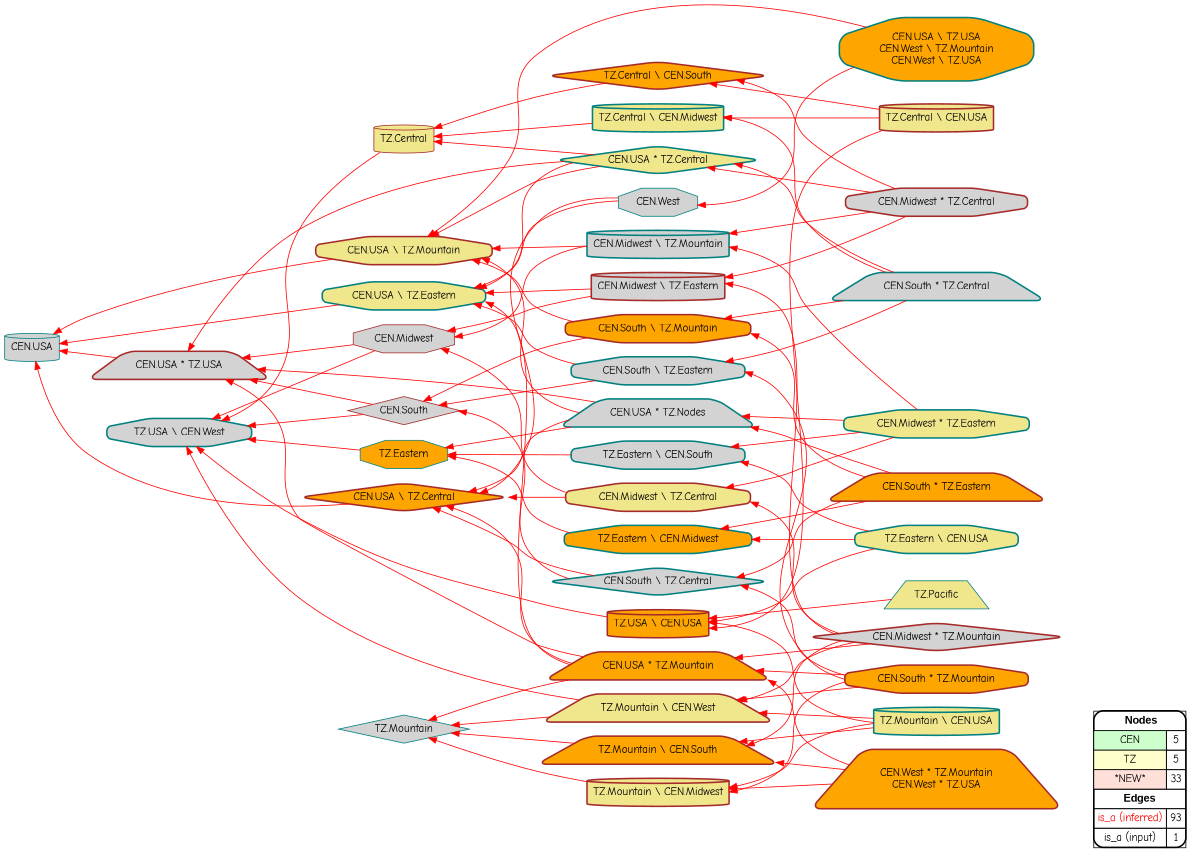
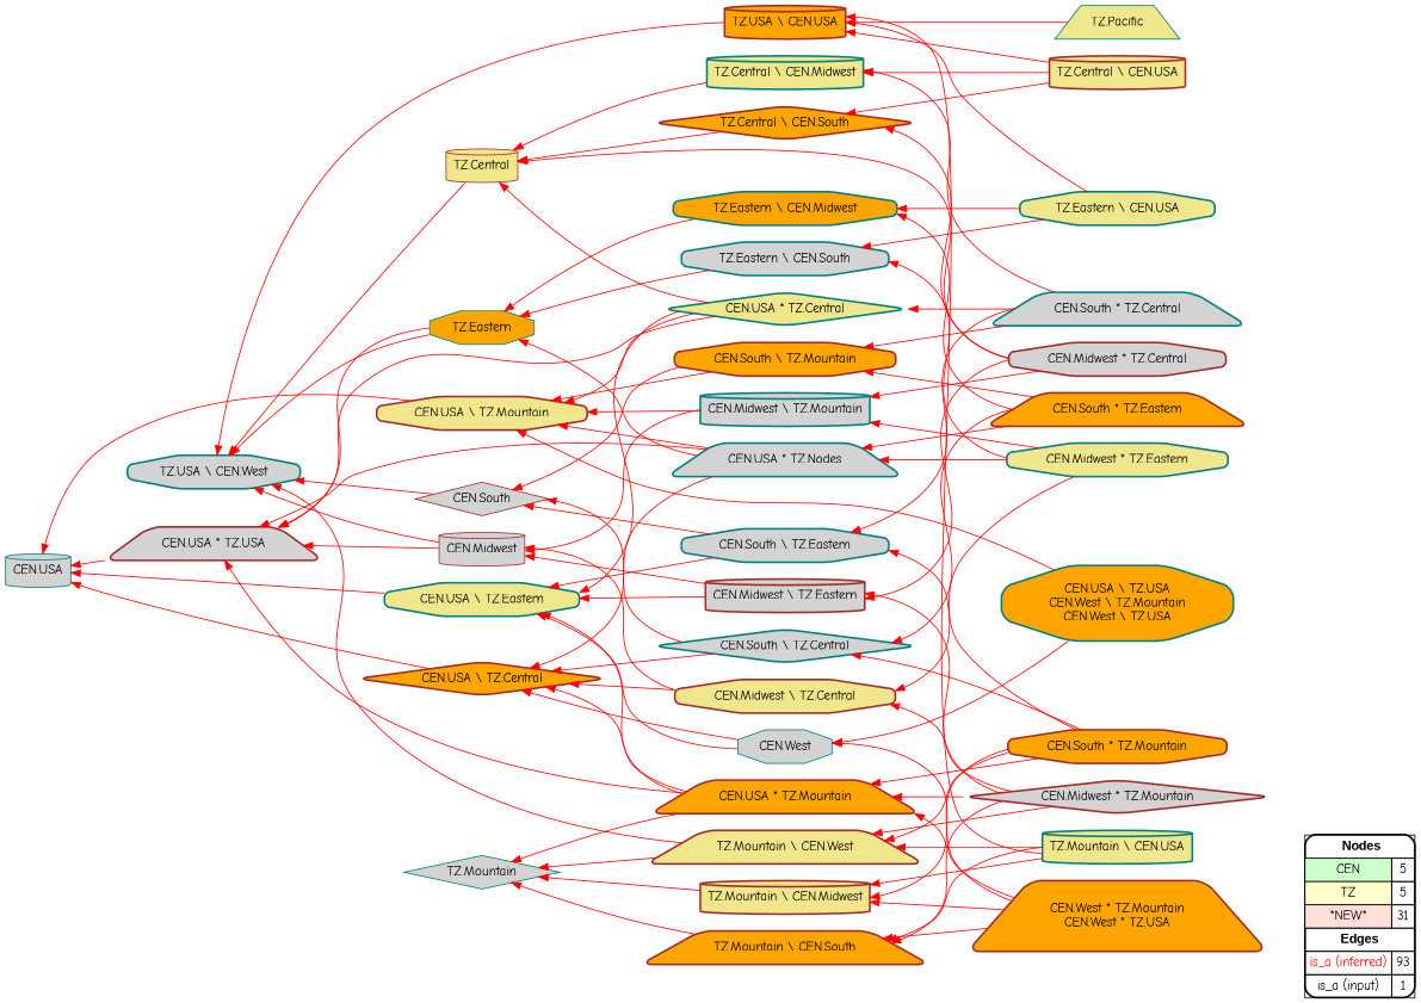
  digraph {
    fontname="Comic Neue"
    rankdir=RL
    node [fillcolor=lightgrey fontname="Comic Neue" shape=octagon style="filled,rounded,bold" color=brown]
    edge [arrowhead=normal color="#FF0000" constraint=true fontname="Comic Neue" penwidth=1 style=solid]
-   n1 [fillcolor=white label=<   <TABLE BORDER="0" CELLBORDER="1" CELLSPACING="0" CELLPADDING="4">  <TR> <TD COLSPAN="2"><font face="Arial Black"> Nodes</font></TD> </TR>  <TR>   <TD bgcolor="#CCFFCC" fontname="helvetica">CEN</TD>   <TD>5</TD>   </TR>  <TR>   <TD bgcolor="#FFFFCC" fontname="helvetica">TZ</TD>   <TD>5</TD>   </TR>  <TR>   <TD bgcolor="#FFE0D8" fontname="helvetica">*NEW*</TD>   <TD>33</TD>   </TR>  <TR> <TD COLSPAN="2"><font face = "Arial Black"> Edges </font></TD> </TR>  <TR>   <TD><font color ="#FF0000">is_a (inferred)</font></TD><TD>93</TD> </TR> <TR>   <TD><font color ="#000000">is_a (input)</font></TD><TD>1</TD> </TR> </TABLE>   > margin=0 shape=box color=""]
+   n1 [fillcolor=white label=<   <TABLE BORDER="0" CELLBORDER="1" CELLSPACING="0" CELLPADDING="4">  <TR> <TD COLSPAN="2"><font face="Arial Black"> Nodes</font></TD> </TR>  <TR>   <TD bgcolor="#CCFFCC" fontname="helvetica">CEN</TD>   <TD>5</TD>   </TR>  <TR>   <TD bgcolor="#FFFFCC" fontname="helvetica">TZ</TD>   <TD>5</TD>   </TR>  <TR>   <TD bgcolor="#FFE0D8" fontname="helvetica">*NEW*</TD>   <TD>31</TD>   </TR>  <TR> <TD COLSPAN="2"><font face = "Arial Black"> Edges </font></TD> </TR>  <TR>   <TD><font color ="#FF0000">is_a (inferred)</font></TD><TD>93</TD> </TR> <TR>   <TD><font color ="#000000">is_a (input)</font></TD><TD>1</TD> </TR> </TABLE>   > margin=0 shape=box color=""]
    n2 [color=teal label="CEN.USA * TZ.Nodes" shape=trapezium]
    "CEN.USA * TZ.USA" [shape=trapezium]
    "CEN.USA \\ TZ.Central" [fillcolor=orange shape=diamond]
    "TZ.Eastern" [color=teal fillcolor=orange style=filled]
    "CEN.USA \\ TZ.Mountain" [fillcolor=khaki]
    "TZ.Eastern \\ CEN.South" [color=teal]
    "TZ.Eastern \\ CEN.Midwest" [color=teal fillcolor=orange]
    "CEN.South" [shape=diamond style=filled]
    "TZ.USA \\ CEN.West" [color=teal]
    "CEN.USA" [color=teal shape=cylinder style=filled]
-   "CEN.Midwest" [style=filled]
+   "CEN.Midwest" [shape=cylinder style=filled]
    "CEN.West" [color=teal style=filled]
    "CEN.USA \\ TZ.Eastern" [color=teal fillcolor=khaki]
    "TZ.Central" [fillcolor=khaki shape=cylinder style=filled]
    "TZ.Mountain" [color=teal shape=diamond style=filled]
    "TZ.Pacific" [color=teal fillcolor=khaki shape=trapezium style=filled]
    "TZ.USA \\ CEN.USA" [fillcolor=orange shape=cylinder]
    "CEN.South * TZ.Eastern" [fillcolor=orange shape=trapezium]
    "CEN.South \\ TZ.Mountain" [fillcolor=orange]
    "CEN.South \\ TZ.Central" [color=teal shape=diamond]
    "CEN.USA \\ TZ.USA\nCEN.West \\ TZ.Mountain\nCEN.West \\ TZ.USA" [color=teal fillcolor=orange]
    "CEN.South * TZ.Central" [color=teal shape=trapezium]
    "CEN.South \\ TZ.Eastern" [color=teal]
    "TZ.Central \\ CEN.Midwest" [color=teal fillcolor=khaki shape=cylinder]
    "CEN.USA * TZ.Central" [color=teal fillcolor=khaki shape=diamond]
    "CEN.South * TZ.Mountain" [fillcolor=orange]
    "TZ.Mountain \\ CEN.West" [fillcolor=khaki shape=trapezium]
    "TZ.Mountain \\ CEN.Midwest" [fillcolor=khaki shape=cylinder]
    "CEN.USA * TZ.Mountain" [fillcolor=orange shape=trapezium]
    "CEN.Midwest \\ TZ.Mountain" [color=teal shape=cylinder]
    "CEN.Midwest \\ TZ.Central" [fillcolor=khaki]
    "CEN.Midwest * TZ.Eastern" [color=teal fillcolor=khaki]
    "CEN.Midwest * TZ.Central"
    "TZ.Central \\ CEN.South" [fillcolor=orange shape=diamond]
    "CEN.Midwest \\ TZ.Eastern" [shape=cylinder]
    "CEN.Midwest * TZ.Mountain" [shape=diamond]
    "TZ.Mountain \\ CEN.South" [fillcolor=orange shape=trapezium]
    "CEN.West * TZ.Mountain\nCEN.West * TZ.USA" [fillcolor=orange shape=trapezium]
    "TZ.Mountain \\ CEN.USA" [color=teal fillcolor=khaki shape=cylinder]
    "TZ.Eastern \\ CEN.USA" [color=teal fillcolor=khaki]
    "TZ.Central \\ CEN.USA" [fillcolor=khaki shape=cylinder]
    subgraph sub_1 {
      rank=source
      n1
    }
    n2 -> "CEN.USA * TZ.USA"
    n2 -> "CEN.USA \\ TZ.Central"
    n2 -> "TZ.Eastern"
    n2 -> "CEN.USA \\ TZ.Mountain"
    "CEN.USA * TZ.USA" -> "CEN.USA"
    "CEN.USA \\ TZ.Central" -> "CEN.USA"
    "TZ.Eastern" -> "TZ.USA \\ CEN.West"
    "CEN.USA \\ TZ.Mountain" -> "CEN.USA"
    "TZ.Eastern \\ CEN.South" -> "TZ.Eastern"
    "TZ.Eastern \\ CEN.Midwest" -> "TZ.Eastern"
-   "CEN.South" -> "CEN.USA * TZ.USA"
+   "TZ.Eastern" -> "CEN.USA * TZ.USA"
    "CEN.South" -> "TZ.USA \\ CEN.West"
    "CEN.Midwest" -> "CEN.USA * TZ.USA"
    "CEN.Midwest" -> "TZ.USA \\ CEN.West"
    "CEN.West" -> "CEN.USA \\ TZ.Central"
    "CEN.West" -> "CEN.USA \\ TZ.Eastern"
    "CEN.USA \\ TZ.Eastern" -> "CEN.USA"
    "TZ.Central" -> "TZ.USA \\ CEN.West"
    "TZ.Pacific" -> "TZ.USA \\ CEN.USA"
    "TZ.USA \\ CEN.USA" -> "TZ.USA \\ CEN.West"
    "CEN.South * TZ.Eastern" -> n2
    "CEN.South * TZ.Eastern" -> "TZ.Eastern \\ CEN.Midwest"
    "CEN.South * TZ.Eastern" -> "CEN.South \\ TZ.Mountain"
    "CEN.South * TZ.Eastern" -> "CEN.South \\ TZ.Central"
    "CEN.South \\ TZ.Mountain" -> "CEN.USA \\ TZ.Mountain"
    "CEN.South \\ TZ.Mountain" -> "CEN.South"
    "CEN.South \\ TZ.Central" -> "CEN.USA \\ TZ.Central"
    "CEN.South \\ TZ.Central" -> "CEN.South"
    "CEN.USA \\ TZ.USA\nCEN.West \\ TZ.Mountain\nCEN.West \\ TZ.USA" -> "CEN.USA \\ TZ.Mountain"
    "CEN.USA \\ TZ.USA\nCEN.West \\ TZ.Mountain\nCEN.West \\ TZ.USA" -> "CEN.West"
    "CEN.South * TZ.Central" -> "CEN.South \\ TZ.Mountain"
    "CEN.South * TZ.Central" -> "CEN.South \\ TZ.Eastern"
    "CEN.South * TZ.Central" -> "TZ.Central \\ CEN.Midwest"
    "CEN.South * TZ.Central" -> "CEN.USA * TZ.Central"
    "CEN.South \\ TZ.Eastern" -> "CEN.South"
    "CEN.South \\ TZ.Eastern" -> "CEN.USA \\ TZ.Eastern"
    "TZ.Central \\ CEN.Midwest" -> "TZ.Central"
    "CEN.USA * TZ.Central" -> "CEN.USA * TZ.USA"
    "CEN.USA * TZ.Central" -> "CEN.USA \\ TZ.Mountain"
    "CEN.USA * TZ.Central" -> "CEN.USA \\ TZ.Eastern"
    "CEN.USA * TZ.Central" -> "TZ.Central"
    "CEN.South * TZ.Mountain" -> "CEN.South \\ TZ.Central"
    "CEN.South * TZ.Mountain" -> "CEN.South \\ TZ.Eastern"
    "CEN.South * TZ.Mountain" -> "TZ.Mountain \\ CEN.West"
    "CEN.South * TZ.Mountain" -> "TZ.Mountain \\ CEN.Midwest"
    "CEN.South * TZ.Mountain" -> "CEN.USA * TZ.Mountain"
    "TZ.Mountain \\ CEN.West" -> "TZ.USA \\ CEN.West"
    "TZ.Mountain \\ CEN.West" -> "TZ.Mountain"
    "TZ.Mountain \\ CEN.Midwest" -> "TZ.Mountain"
    "CEN.USA * TZ.Mountain" -> "CEN.USA * TZ.USA"
    "CEN.USA * TZ.Mountain" -> "CEN.USA \\ TZ.Central"
    "CEN.USA * TZ.Mountain" -> "CEN.USA \\ TZ.Eastern"
    "CEN.USA * TZ.Mountain" -> "TZ.Mountain"
    "CEN.Midwest \\ TZ.Mountain" -> "CEN.USA \\ TZ.Mountain"
    "CEN.Midwest \\ TZ.Mountain" -> "CEN.Midwest"
    "CEN.Midwest \\ TZ.Central" -> "CEN.USA \\ TZ.Central"
    "CEN.Midwest \\ TZ.Central" -> "CEN.Midwest"
    "CEN.Midwest * TZ.Eastern" -> n2
    "CEN.Midwest * TZ.Eastern" -> "TZ.Eastern \\ CEN.South"
    "CEN.Midwest * TZ.Eastern" -> "CEN.Midwest \\ TZ.Mountain"
    "CEN.Midwest * TZ.Eastern" -> "CEN.Midwest \\ TZ.Central"
-   "CEN.Midwest * TZ.Central" -> "CEN.USA * TZ.Central"
+   "CEN.Midwest * TZ.Central" -> "TZ.Central"
    "CEN.Midwest * TZ.Central" -> "CEN.Midwest \\ TZ.Mountain"
    "CEN.Midwest * TZ.Central" -> "TZ.Central \\ CEN.South"
    "CEN.Midwest * TZ.Central" -> "CEN.Midwest \\ TZ.Eastern"
    "TZ.Central \\ CEN.South" -> "TZ.Central"
    "CEN.Midwest \\ TZ.Eastern" -> "CEN.Midwest"
    "CEN.Midwest \\ TZ.Eastern" -> "CEN.USA \\ TZ.Eastern"
    "CEN.Midwest * TZ.Mountain" -> "TZ.Mountain \\ CEN.West"
    "CEN.Midwest * TZ.Mountain" -> "CEN.USA * TZ.Mountain"
    "CEN.Midwest * TZ.Mountain" -> "CEN.Midwest \\ TZ.Central"
    "CEN.Midwest * TZ.Mountain" -> "CEN.Midwest \\ TZ.Eastern"
    "CEN.Midwest * TZ.Mountain" -> "TZ.Mountain \\ CEN.South"
    "TZ.Mountain \\ CEN.South" -> "TZ.Mountain"
+   "CEN.West * TZ.Mountain\nCEN.West * TZ.USA" -> "CEN.West"
    "CEN.West * TZ.Mountain\nCEN.West * TZ.USA" -> "TZ.Mountain \\ CEN.Midwest"
    "CEN.West * TZ.Mountain\nCEN.West * TZ.USA" -> "CEN.USA * TZ.Mountain"
    "CEN.West * TZ.Mountain\nCEN.West * TZ.USA" -> "TZ.Mountain \\ CEN.South"
    "TZ.Mountain \\ CEN.USA" -> "TZ.USA \\ CEN.USA"
    "TZ.Mountain \\ CEN.USA" -> "TZ.Mountain \\ CEN.West"
    "TZ.Mountain \\ CEN.USA" -> "TZ.Mountain \\ CEN.Midwest"
    "TZ.Mountain \\ CEN.USA" -> "TZ.Mountain \\ CEN.South"
    "TZ.Eastern \\ CEN.USA" -> "TZ.Eastern \\ CEN.South"
    "TZ.Eastern \\ CEN.USA" -> "TZ.Eastern \\ CEN.Midwest"
    "TZ.Eastern \\ CEN.USA" -> "TZ.USA \\ CEN.USA"
    "TZ.Central \\ CEN.USA" -> "TZ.USA \\ CEN.USA"
    "TZ.Central \\ CEN.USA" -> "TZ.Central \\ CEN.Midwest"
    "TZ.Central \\ CEN.USA" -> "TZ.Central \\ CEN.South"
  }
